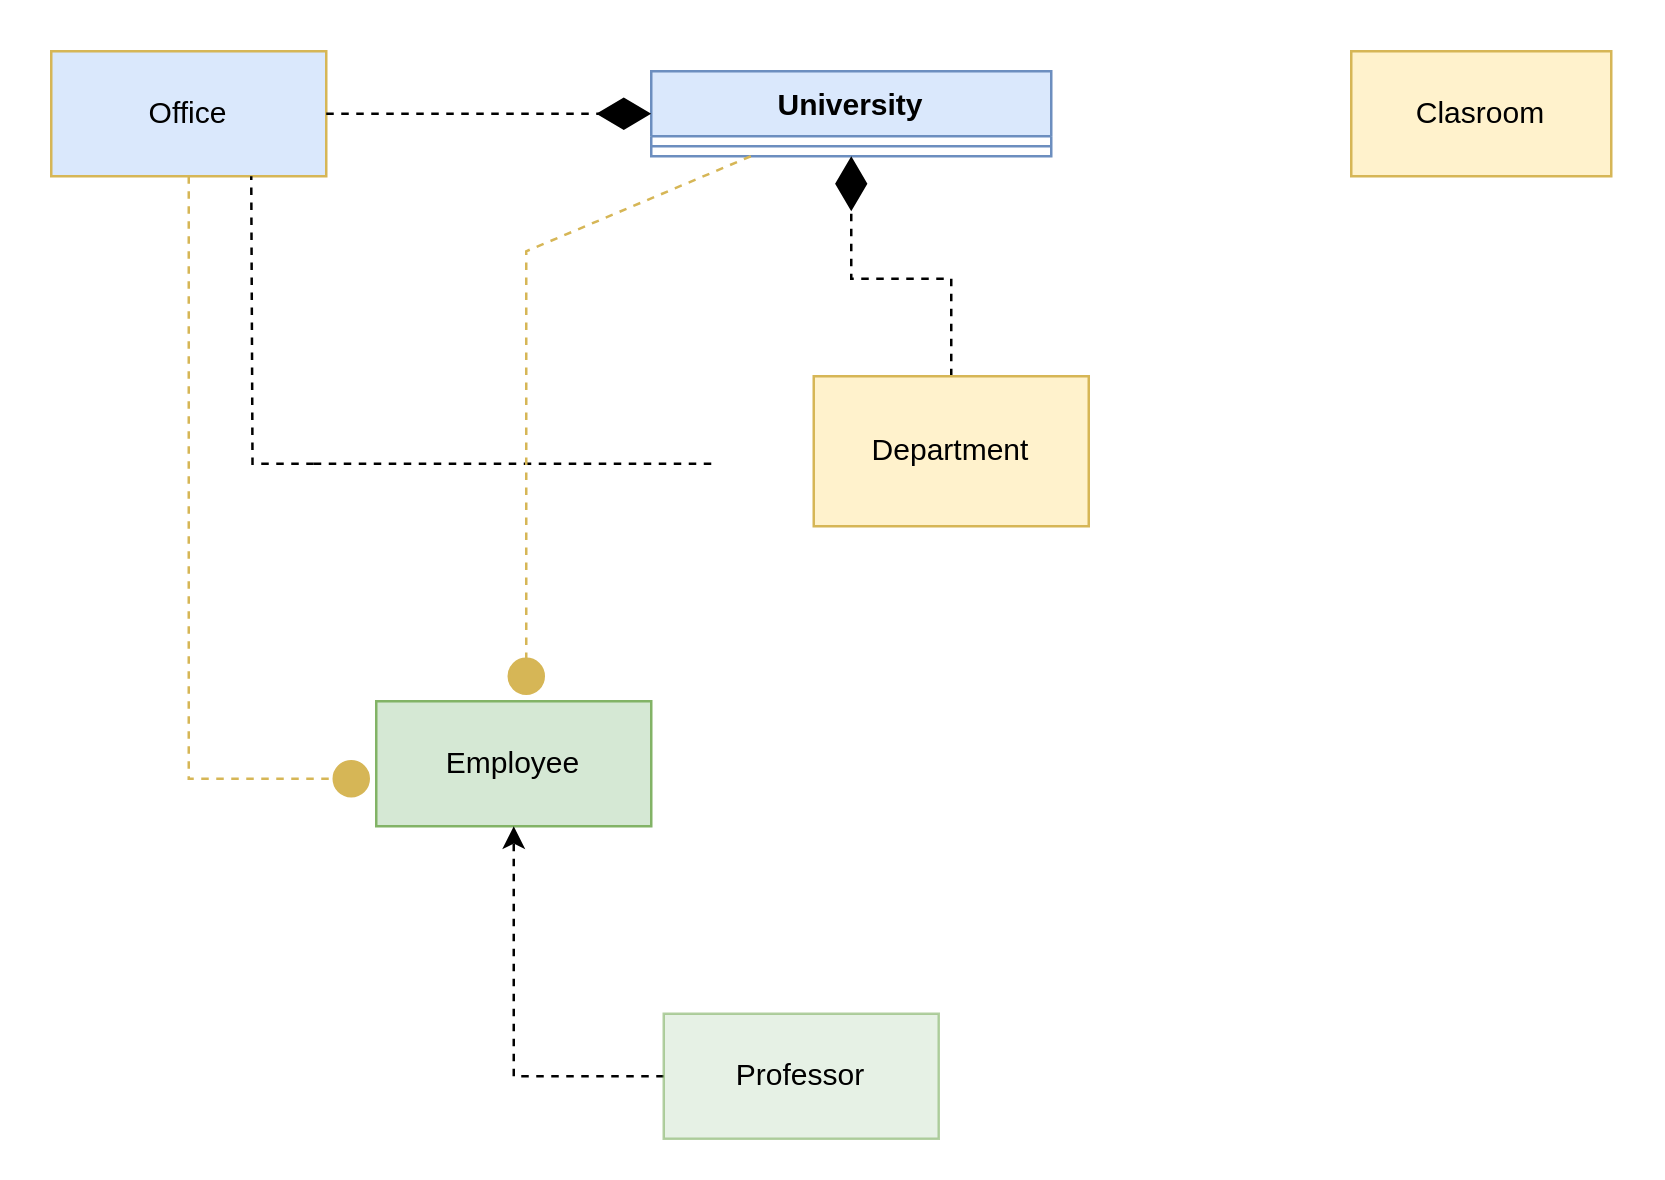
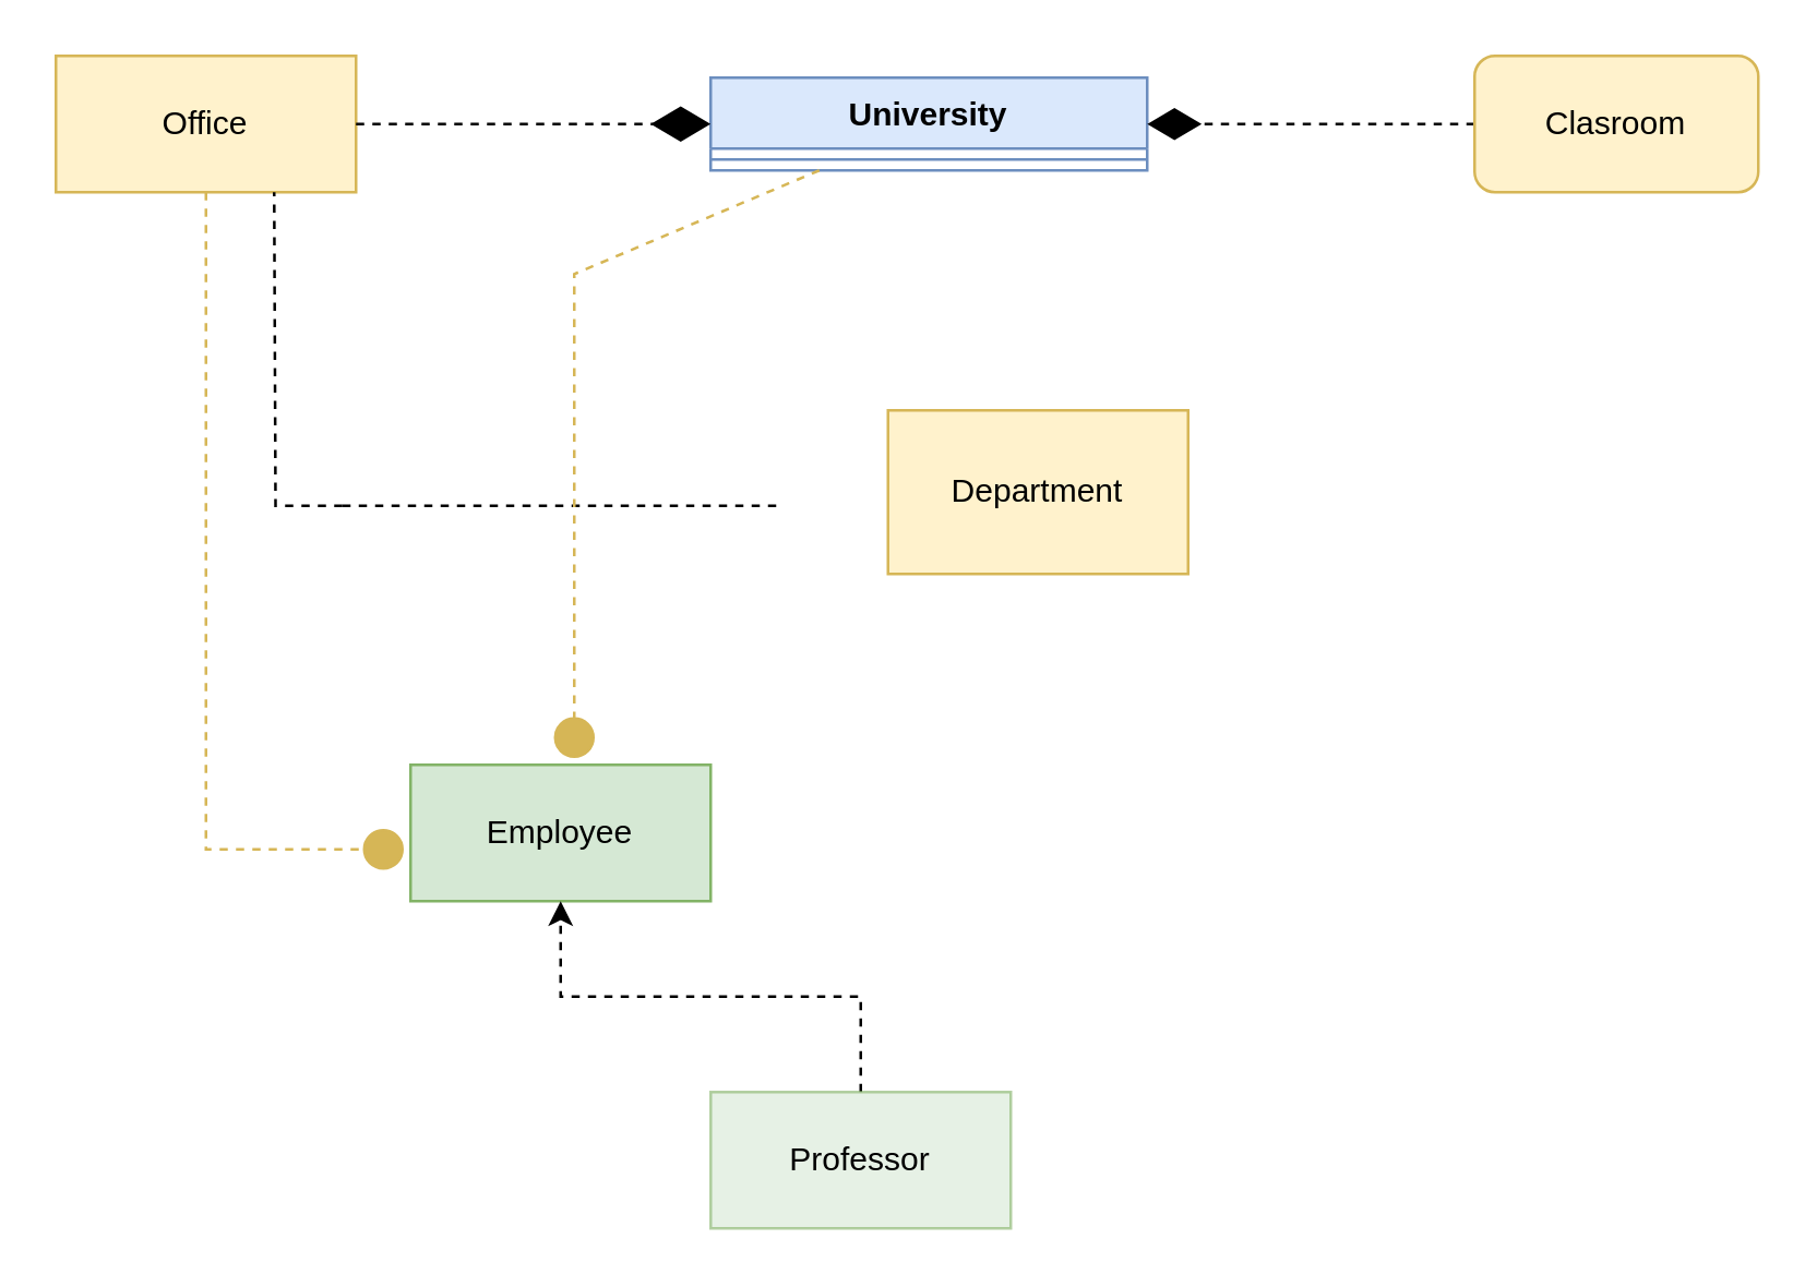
  <mxCell id="0" />
  <mxCell id="1" parent="0" />
  <mxCell id="2" value="University" style="swimlane;fontStyle=1;align=center;verticalAlign=top;childLayout=stackLayout;horizontal=1;startSize=26;horizontalStack=0;resizeParent=1;resizeParentMax=0;resizeLast=0;collapsible=1;marginBottom=0;whiteSpace=wrap;html=1;fillColor=#dae8fc;strokeColor=#6c8ebf;" vertex="1" parent="1"><mxGeometry x="260" y="28" width="160" height="34" as="geometry" /></mxCell>
  <mxCell id="3" value="" style="line;strokeWidth=1;fillColor=none;align=left;verticalAlign=middle;spacingTop=-1;spacingLeft=3;spacingRight=3;rotatable=0;labelPosition=right;points=[];portConstraint=eastwest;strokeColor=inherit;" vertex="1" parent="2"><mxGeometry y="26" width="160" height="8" as="geometry" /></mxCell>
- <mxCell id="5" value="Clasroom" style="html=1;whiteSpace=wrap;fillColor=#fff2cc;strokeColor=#d6b656;" vertex="1" parent="1"><mxGeometry x="540" y="20" width="104" height="50" as="geometry" /></mxCell>
- <mxCell id="6" style="edgeStyle=orthogonalEdgeStyle;rounded=0;orthogonalLoop=1;jettySize=auto;html=1;endArrow=diamondThin;endFill=1;endSize=19;dashed=1;" edge="1" parent="1" source="7" target="2"><mxGeometry relative="1" as="geometry" /></mxCell>
+ <mxCell id="4" style="edgeStyle=orthogonalEdgeStyle;rounded=0;orthogonalLoop=1;jettySize=auto;html=1;entryX=1;entryY=0.5;entryDx=0;entryDy=0;endArrow=diamondThin;endFill=1;endSize=17;dashed=1;" edge="1" parent="1" source="5" target="2"><mxGeometry relative="1" as="geometry" /></mxCell>
+ <mxCell id="5" value="Clasroom" style="html=1;whiteSpace=wrap;fillColor=#fff2cc;strokeColor=#d6b656;rounded=1;" vertex="1" parent="1"><mxGeometry x="540" y="20" width="104" height="50" as="geometry" /></mxCell>
  <mxCell id="7" value="Department" style="html=1;whiteSpace=wrap;fillColor=#fff2cc;strokeColor=#d6b656;" vertex="1" parent="1"><mxGeometry x="325" y="150" width="110" height="60" as="geometry" /></mxCell>
- <mxCell id="8" value="Office" style="html=1;whiteSpace=wrap;fillColor=#dae8fc;strokeColor=#d6b656;" vertex="1" parent="1"><mxGeometry x="20" y="20" width="110" height="50" as="geometry" /></mxCell>
+ <mxCell id="8" value="Office" style="html=1;whiteSpace=wrap;fillColor=#fff2cc;strokeColor=#d6b656;" vertex="1" parent="1"><mxGeometry x="20" y="20" width="110" height="50" as="geometry" /></mxCell>
  <mxCell id="9" value="Employee  " style="html=1;whiteSpace=wrap;fillColor=#d5e8d4;strokeColor=#82b366;" vertex="1" parent="1"><mxGeometry x="150" y="280" width="110" height="50" as="geometry" /></mxCell>
  <mxCell id="10" style="edgeStyle=orthogonalEdgeStyle;rounded=0;orthogonalLoop=1;jettySize=auto;html=1;entryX=0.5;entryY=1;entryDx=0;entryDy=0;dashed=1;" edge="1" parent="1" source="11" target="9"><mxGeometry relative="1" as="geometry" /></mxCell>
- <mxCell id="11" value="Professor" style="html=1;whiteSpace=wrap;fillColor=#d5e8d4;strokeColor=#82b366;opacity=60;" vertex="1" parent="1"><mxGeometry x="265" y="405" width="110" height="50" as="geometry" /></mxCell>
+ <mxCell id="11" value="Professor" style="html=1;whiteSpace=wrap;fillColor=#d5e8d4;strokeColor=#82b366;opacity=60;" vertex="1" parent="1"><mxGeometry x="260" y="400" width="110" height="50" as="geometry" /></mxCell>
  <mxCell id="12" value="" style="endArrow=diamondThin;endFill=1;endSize=19;html=1;rounded=1;dashed=1;strokeWidth=1;" edge="1" parent="1" source="8"><mxGeometry width="160" relative="1" as="geometry"><mxPoint x="150" y="44.7" as="sourcePoint" /><mxPoint x="260" y="45" as="targetPoint" /></mxGeometry></mxCell>
  <mxCell id="13" value="" style="endArrow=oval;endFill=1;endSize=14;html=1;rounded=0;exitX=0.5;exitY=1;exitDx=0;exitDy=0;fillColor=#fff2cc;strokeColor=#d6b656;dashed=1;" edge="1" parent="1" source="8"><mxGeometry width="160" relative="1" as="geometry"><mxPoint x="140" y="190" as="sourcePoint" /><mxPoint x="140" y="311" as="targetPoint" /><Array as="points"><mxPoint x="75" y="311" /></Array></mxGeometry></mxCell>
  <mxCell id="14" style="edgeStyle=orthogonalEdgeStyle;rounded=0;orthogonalLoop=1;jettySize=auto;html=1;endArrow=none;endFill=0;dashed=1;" edge="1" parent="1" source="15"><mxGeometry relative="1" as="geometry"><mxPoint x="100" y="70" as="targetPoint" /></mxGeometry></mxCell>
  <mxCell id="15" value="" style="line;strokeWidth=1;fillColor=none;align=left;verticalAlign=middle;spacingTop=-1;spacingLeft=3;spacingRight=3;rotatable=0;labelPosition=right;points=[];portConstraint=eastwest;strokeColor=inherit;dashed=1;" vertex="1" parent="1"><mxGeometry x="125" y="181" width="160" height="8" as="geometry" /></mxCell>
  <mxCell id="16" value="" style="endArrow=oval;endFill=1;endSize=14;html=1;rounded=0;fillColor=#fff2cc;strokeColor=#d6b656;dashed=1;" edge="1" parent="1" source="2"><mxGeometry width="160" relative="1" as="geometry"><mxPoint x="85" y="80" as="sourcePoint" /><mxPoint x="210" y="270" as="targetPoint" /><Array as="points"><mxPoint x="210" y="100" /></Array></mxGeometry></mxCell>
